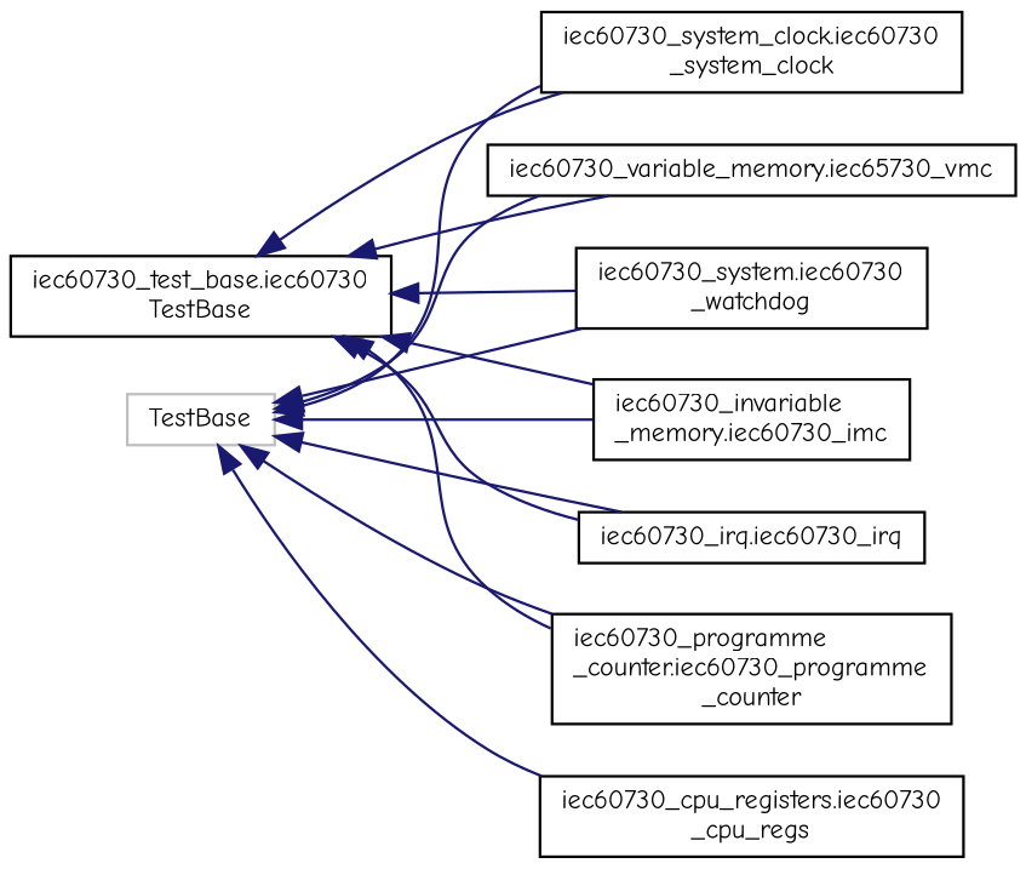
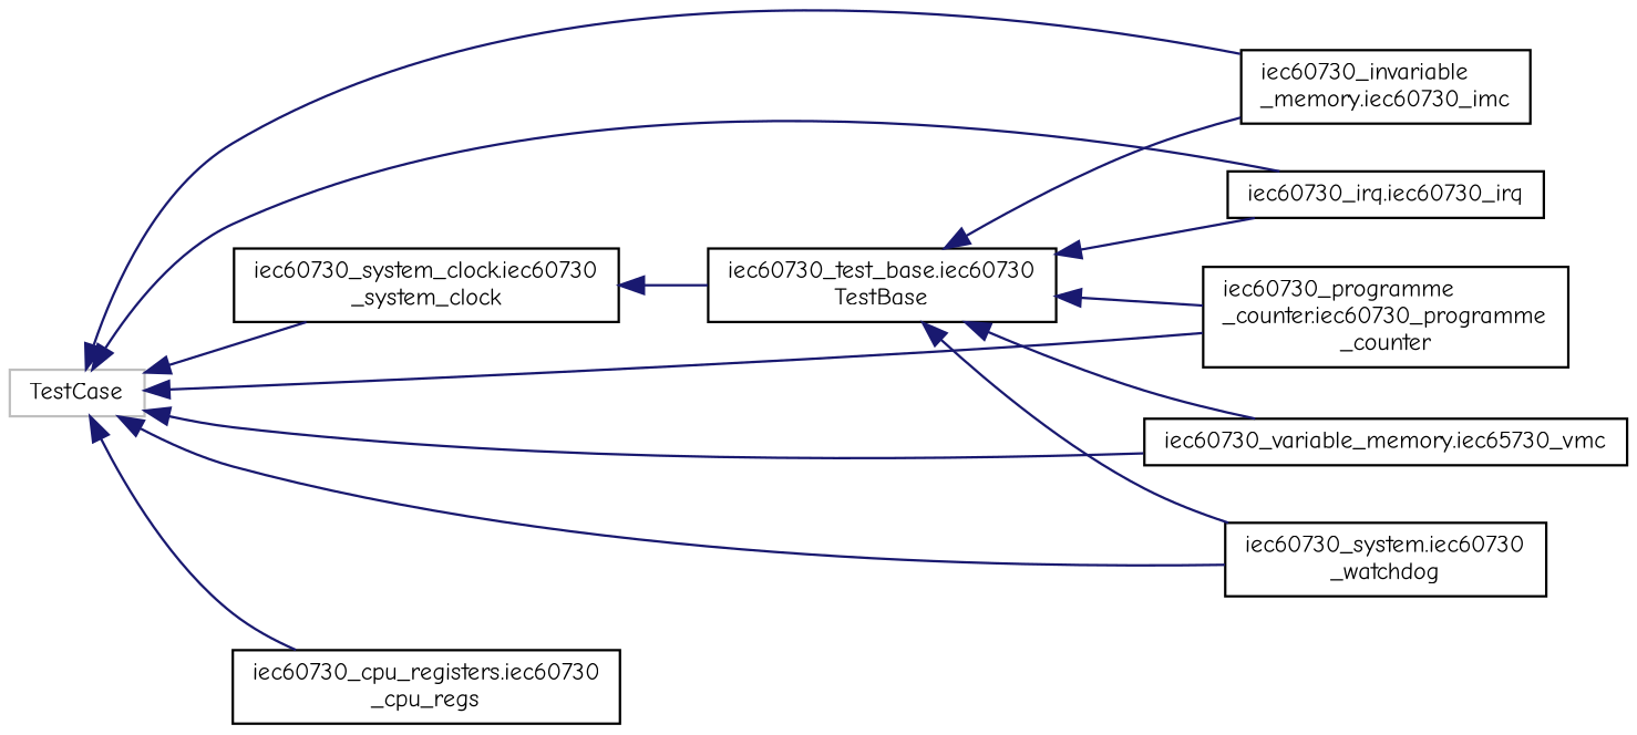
  digraph {
    fontname="Comic Neue"
    rankdir=LR
    node [color=black fillcolor=white fontname="Comic Neue" fontsize=10 shape=record style=filled]
    edge [color=midnightblue dir=back fontname="Comic Neue" fontsize=10 labelfontname=Helvetica labelfontsize=10 style=solid]
    n1 [height=0.2 label="iec60730_test_base.iec60730\lTestBase" width=0.4]
    n2 [height=0.2 label="iec60730_invariable\l_memory.iec60730_imc" width=0.4]
    n3 [height=0.2 label="iec60730_irq.iec60730_irq" width=0.4]
    n4 [height=0.2 label="iec60730_programme\l_counter.iec60730_programme\l_counter" width=0.4]
    n5 [height=0.2 label="iec60730_system_clock.iec60730\l_system_clock" width=0.4]
    n6 [height=0.2 label="iec60730_variable_memory.iec65730_vmc" width=0.4]
    n7 [height=0.2 label="iec60730_system.iec60730\l_watchdog" width=0.4]
    n8 [height=0.2 label="iec60730_cpu_registers.iec60730\l_cpu_regs" width=0.4]
-   n9 [color=grey75 height=0.2 label=TestBase width=0.4]
+   n9 [color=grey75 height=0.2 label=TestCase width=0.4]
    n1 -> n2
    n1 -> n3
    n1 -> n4
-   n1 -> n5
+   n5 -> n1
    n1 -> n6
    n1 -> n7
    n9 -> n2
    n9 -> n3
    n9 -> n4
    n9 -> n5
    n9 -> n6
    n9 -> n7
    n9 -> n8
  }
